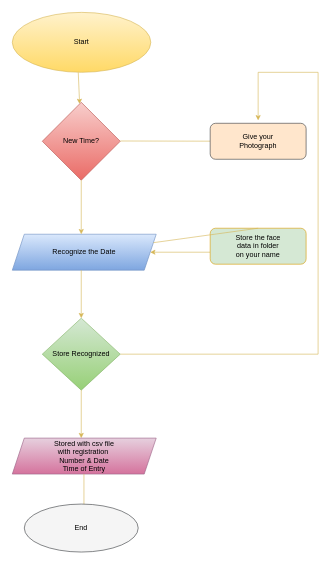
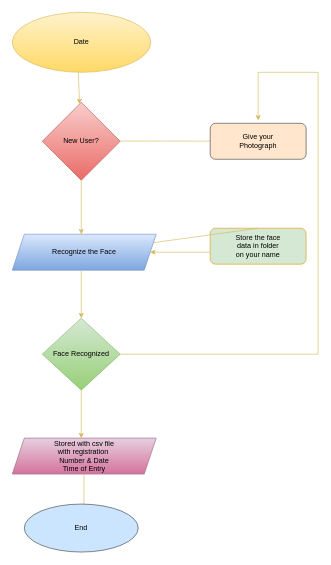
  <mxCell id="0" />
  <mxCell id="1" parent="0" />
- <mxCell id="2" value="Start" style="ellipse;whiteSpace=wrap;html=1;fillColor=#fff2cc;strokeColor=#d6b656;gradientColor=#ffd966;" vertex="1" parent="1"><mxGeometry x="20" y="20" width="231" height="100" as="geometry" /></mxCell>
+ <mxCell id="2" value="Date" style="ellipse;whiteSpace=wrap;html=1;fillColor=#fff2cc;strokeColor=#d6b656;gradientColor=#ffd966;" vertex="1" parent="1"><mxGeometry x="20" y="20" width="231" height="100" as="geometry" /></mxCell>
  <mxCell id="3" value="" style="endArrow=classic;html=1;rounded=0;fillColor=#fff2cc;strokeColor=#d6b656;" edge="1" parent="1" target="4"><mxGeometry width="50" height="50" relative="1" as="geometry"><mxPoint x="130" y="120" as="sourcePoint" /><mxPoint x="130" y="190" as="targetPoint" /></mxGeometry></mxCell>
- <mxCell id="4" value="New Time?" style="rhombus;whiteSpace=wrap;html=1;fillColor=#f8cecc;strokeColor=#b85450;gradientColor=#ea6b66;" vertex="1" parent="1"><mxGeometry x="70" y="170" width="130" height="130" as="geometry" /></mxCell>
- <mxCell id="5" value="Recognize the Date" style="shape=parallelogram;perimeter=parallelogramPerimeter;whiteSpace=wrap;html=1;fixedSize=1;fillColor=#dae8fc;strokeColor=#6c8ebf;gradientColor=#7ea6e0;" vertex="1" parent="1"><mxGeometry x="20" y="390" width="240" height="60" as="geometry" /></mxCell>
+ <mxCell id="4" value="New User?" style="rhombus;whiteSpace=wrap;html=1;fillColor=#f8cecc;strokeColor=#b85450;gradientColor=#ea6b66;" vertex="1" parent="1"><mxGeometry x="70" y="170" width="130" height="130" as="geometry" /></mxCell>
+ <mxCell id="5" value="Recognize the Face" style="shape=parallelogram;perimeter=parallelogramPerimeter;whiteSpace=wrap;html=1;fixedSize=1;fillColor=#dae8fc;strokeColor=#6c8ebf;gradientColor=#7ea6e0;" vertex="1" parent="1"><mxGeometry x="20" y="390" width="240" height="60" as="geometry" /></mxCell>
  <mxCell id="6" value="" style="endArrow=classic;html=1;rounded=0;fillColor=#fff2cc;strokeColor=#d6b656;" edge="1" parent="1"><mxGeometry width="50" height="50" relative="1" as="geometry"><mxPoint x="135" y="300" as="sourcePoint" /><mxPoint x="135" y="390" as="targetPoint" /></mxGeometry></mxCell>
  <mxCell id="7" value="" style="endArrow=classic;html=1;rounded=0;fillColor=#fff2cc;strokeColor=#d6b656;" edge="1" parent="1"><mxGeometry width="50" height="50" relative="1" as="geometry"><mxPoint x="135" y="450" as="sourcePoint" /><mxPoint x="135" y="530" as="targetPoint" /></mxGeometry></mxCell>
  <mxCell id="8" style="edgeStyle=orthogonalEdgeStyle;rounded=0;orthogonalLoop=1;jettySize=auto;html=1;fillColor=#fff2cc;strokeColor=#d6b656;" edge="1" parent="1" source="9"><mxGeometry relative="1" as="geometry"><mxPoint x="430" y="200" as="targetPoint" /><Array as="points"><mxPoint x="530" y="590" /><mxPoint x="530" y="120" /></Array></mxGeometry></mxCell>
- <mxCell id="9" value="Store Recognized" style="rhombus;whiteSpace=wrap;html=1;fillColor=#d5e8d4;strokeColor=#82b366;gradientColor=#97d077;" vertex="1" parent="1"><mxGeometry x="70" y="530" width="130" height="120" as="geometry" /></mxCell>
+ <mxCell id="9" value="Face Recognized" style="rhombus;whiteSpace=wrap;html=1;fillColor=#d5e8d4;strokeColor=#82b366;gradientColor=#97d077;" vertex="1" parent="1"><mxGeometry x="70" y="530" width="130" height="120" as="geometry" /></mxCell>
  <mxCell id="10" value="" style="endArrow=classic;html=1;rounded=0;fillColor=#fff2cc;strokeColor=#d6b656;" edge="1" parent="1"><mxGeometry width="50" height="50" relative="1" as="geometry"><mxPoint x="135" y="650" as="sourcePoint" /><mxPoint x="135" y="730" as="targetPoint" /></mxGeometry></mxCell>
  <mxCell id="11" value="Stored with csv file&lt;div&gt;with registration&amp;nbsp;&lt;/div&gt;&lt;div&gt;Number &amp;amp; Date&lt;/div&gt;&lt;div&gt;Time of Entry&lt;/div&gt;" style="shape=parallelogram;perimeter=parallelogramPerimeter;whiteSpace=wrap;html=1;fixedSize=1;fillColor=#e6d0de;strokeColor=#996185;gradientColor=#d5739d;" vertex="1" parent="1"><mxGeometry x="20" y="730" width="240" height="60" as="geometry" /></mxCell>
  <mxCell id="12" value="" style="endArrow=classic;html=1;rounded=0;fillColor=#fff2cc;strokeColor=#d6b656;" edge="1" parent="1"><mxGeometry width="50" height="50" relative="1" as="geometry"><mxPoint x="139.5" y="790" as="sourcePoint" /><mxPoint x="139.5" y="870" as="targetPoint" /></mxGeometry></mxCell>
- <mxCell id="13" value="End" style="ellipse;whiteSpace=wrap;html=1;fillColor=#f5f5f5;strokeColor=#36393d;" vertex="1" parent="1"><mxGeometry x="40" y="840" width="190" height="80" as="geometry" /></mxCell>
+ <mxCell id="13" value="End" style="ellipse;whiteSpace=wrap;html=1;fillColor=#cce5ff;strokeColor=#36393d;" vertex="1" parent="1"><mxGeometry x="40" y="840" width="190" height="80" as="geometry" /></mxCell>
  <mxCell id="14" value="" style="endArrow=none;html=1;rounded=0;fillColor=#fff2cc;strokeColor=#d6b656;" edge="1" parent="1" target="15"><mxGeometry width="50" height="50" relative="1" as="geometry"><mxPoint x="200" y="234.5" as="sourcePoint" /><mxPoint x="340" y="235" as="targetPoint" /></mxGeometry></mxCell>
  <mxCell id="15" value="Give your&lt;div&gt;Photograph&lt;/div&gt;" style="rounded=1;whiteSpace=wrap;html=1;fillColor=#ffe6cc;strokeColor=#36393d;" vertex="1" parent="1"><mxGeometry x="350" y="205" width="160" height="60" as="geometry" /></mxCell>
  <mxCell id="16" value="" style="endArrow=classic;html=1;rounded=0;fillColor=#fff2cc;strokeColor=#d6b656;" edge="1" parent="1" target="5"><mxGeometry width="50" height="50" relative="1" as="geometry"><mxPoint x="350" y="420" as="sourcePoint" /><mxPoint x="380" y="420" as="targetPoint" /></mxGeometry></mxCell>
  <mxCell id="17" value="Store the face&lt;div&gt;data in folder&lt;/div&gt;&lt;div&gt;on your name&lt;/div&gt;" style="rounded=1;whiteSpace=wrap;html=1;fillColor=#d5e8d4;strokeColor=#d79b00;" vertex="1" parent="1"><mxGeometry x="350" y="380" width="160" height="60" as="geometry" /></mxCell>
  <mxCell id="18" value="" style="endArrow=none;html=1;rounded=0;exitX=0.5;exitY=0;exitDx=0;exitDy=0;fillColor=#fff2cc;strokeColor=#d6b656;" edge="1" parent="1" source="17" target="5"><mxGeometry width="50" height="50" relative="1" as="geometry"><mxPoint x="430" y="370" as="sourcePoint" /><mxPoint x="430" y="280" as="targetPoint" /></mxGeometry></mxCell>
